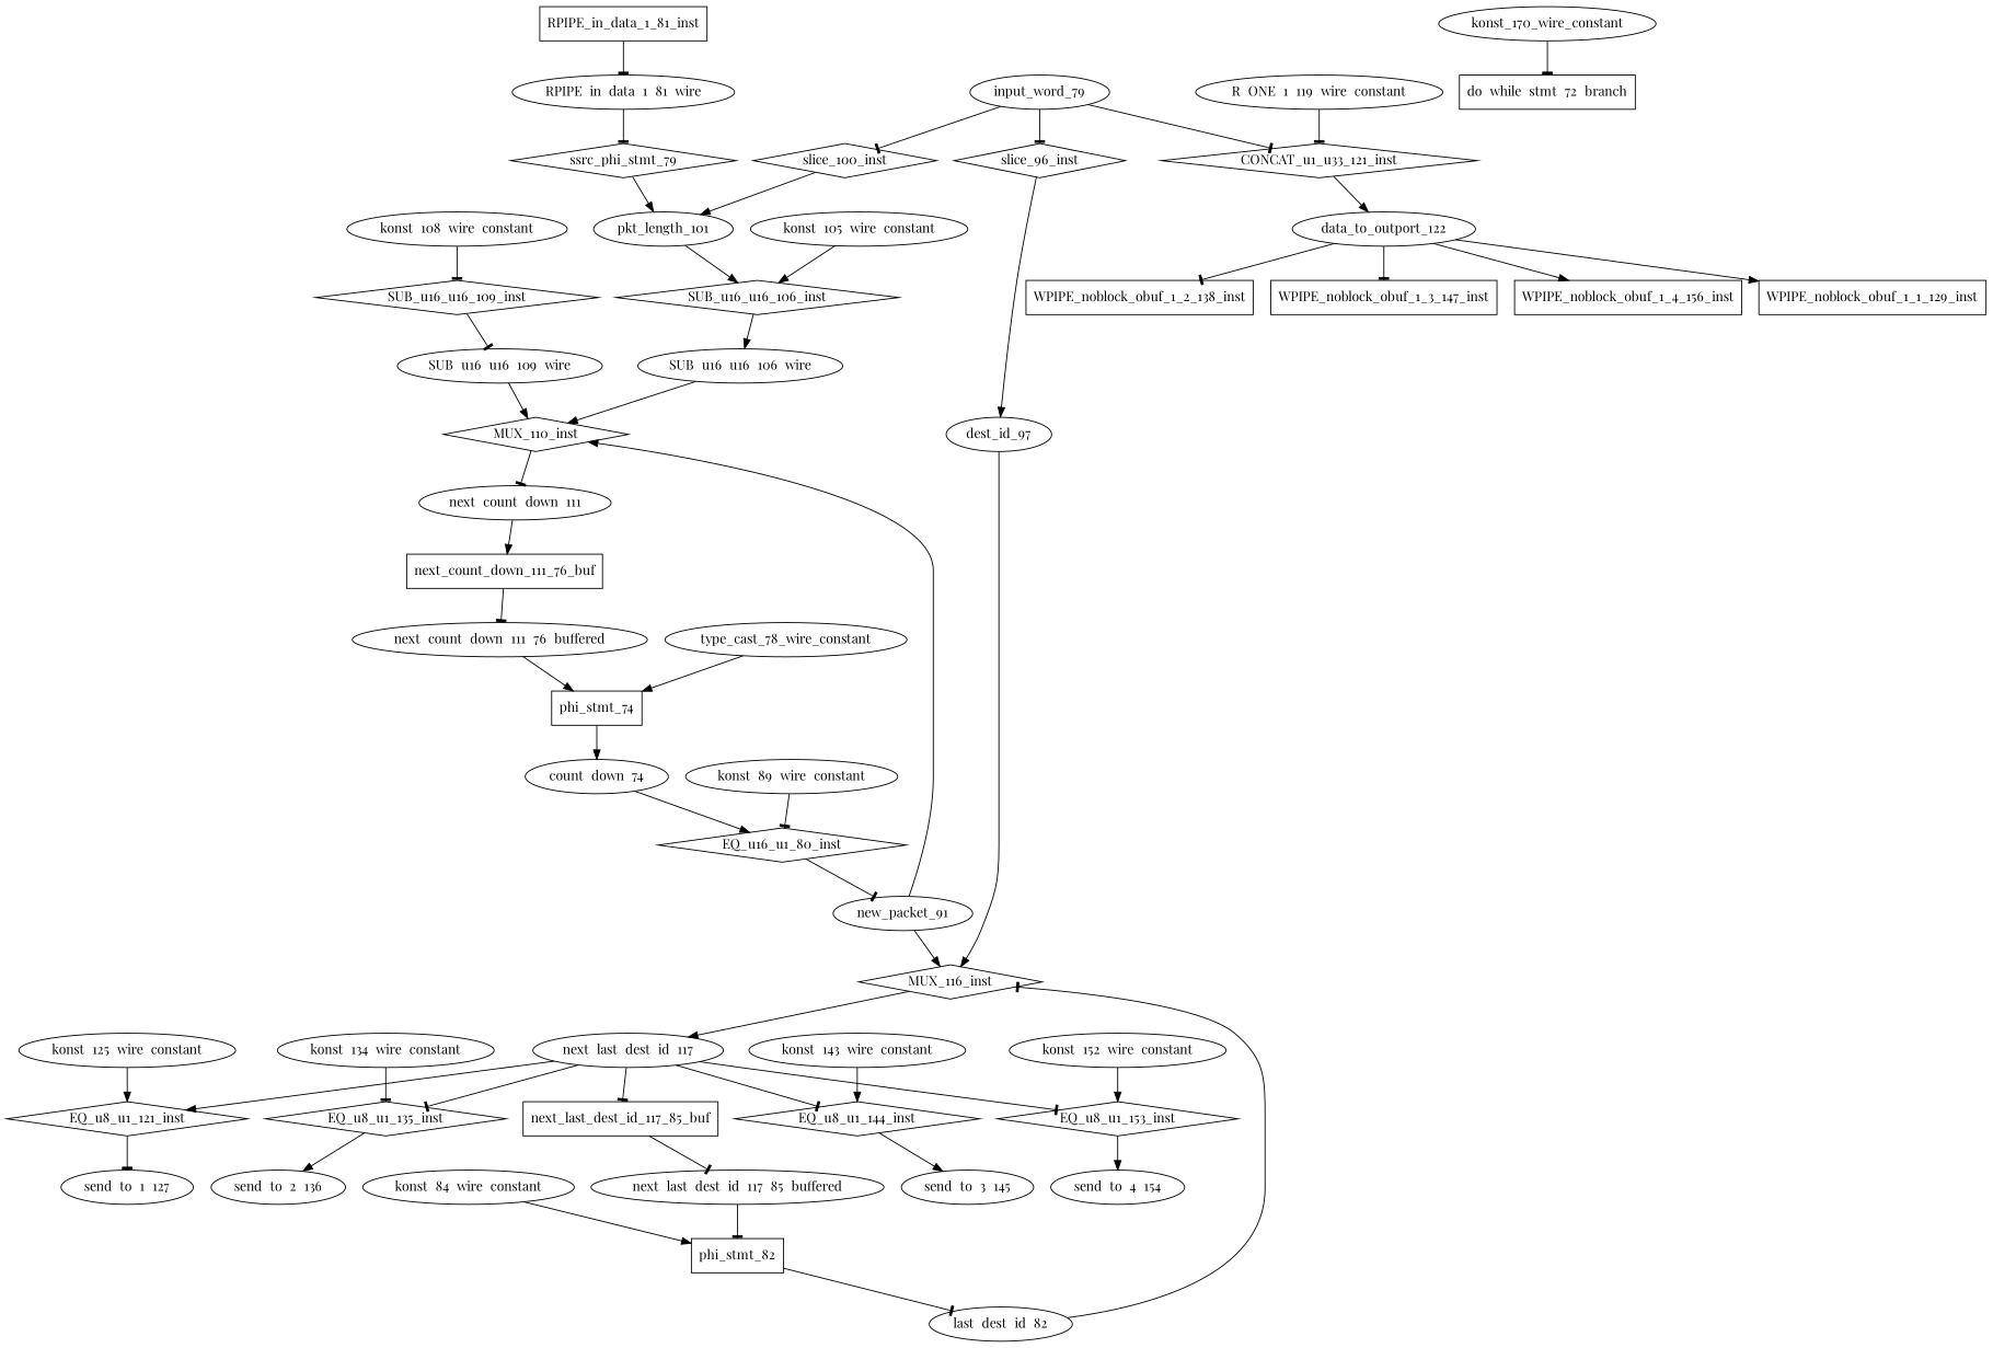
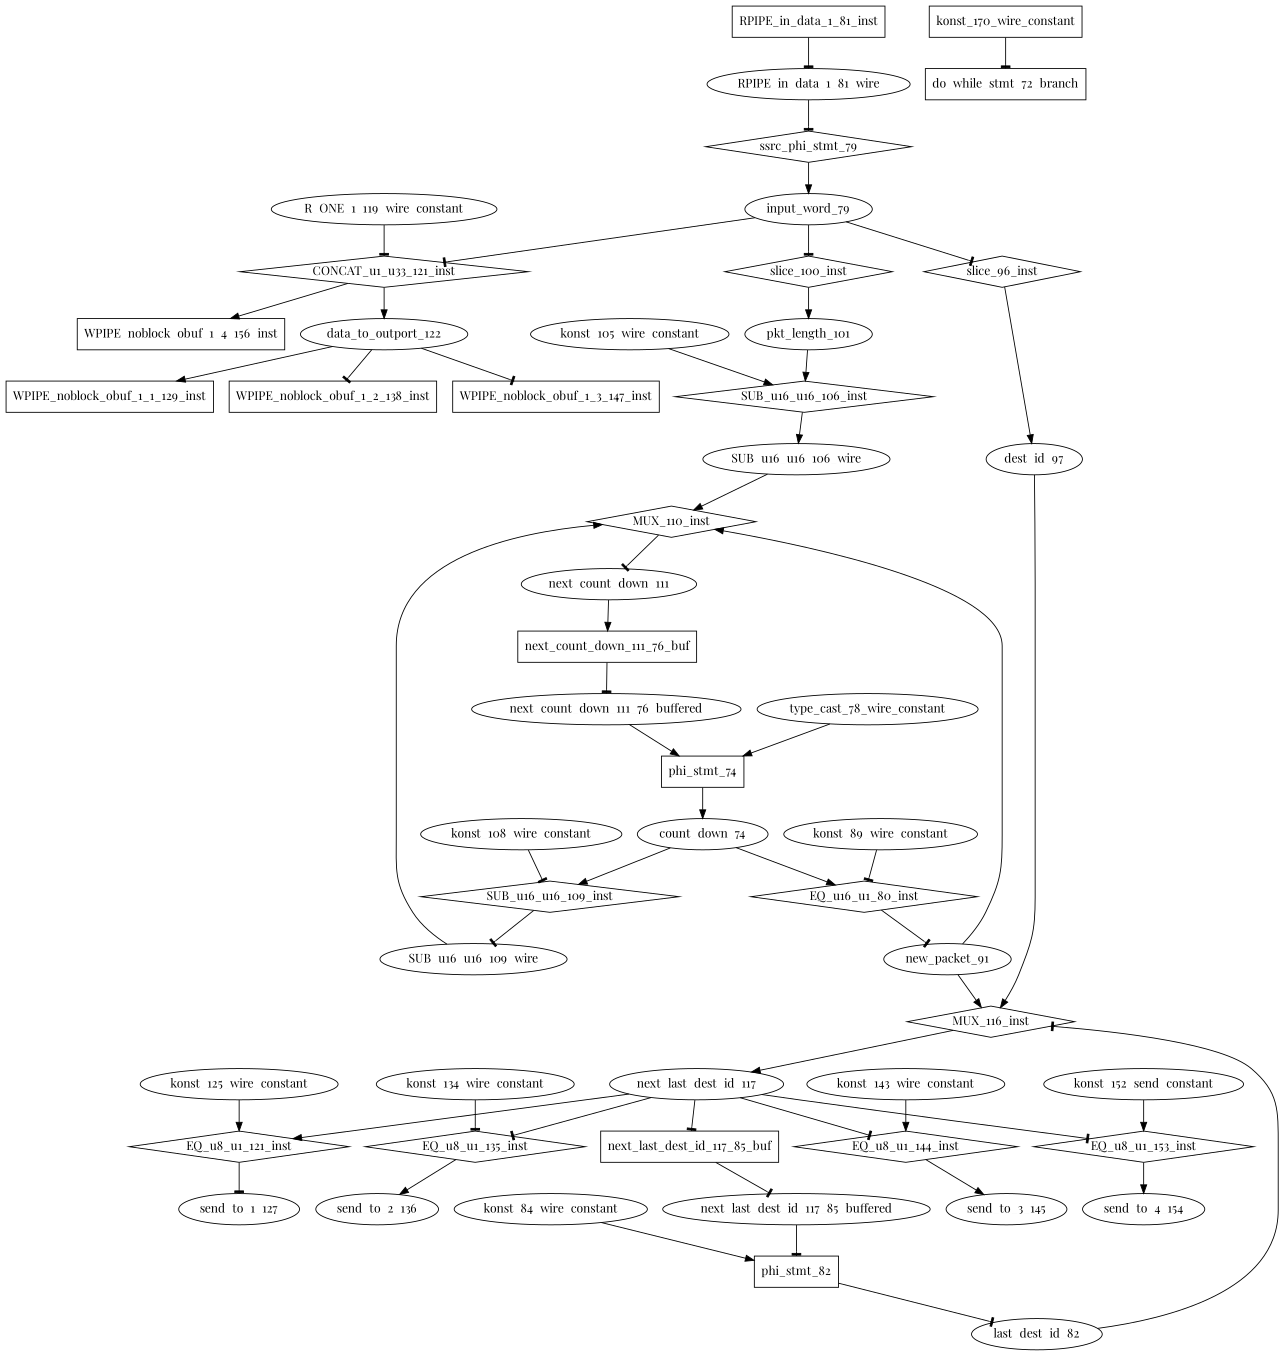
  digraph {
    fontname="Playfair Display"
    node [fontname="Playfair Display" shape=ellipse]
    edge [arrowhead=normal fontname="Playfair Display"]
    ssrc_phi_stmt_79 [shape=diamond]
    RPIPE_in_data_1_81_wire
    input_word_79
    CONCAT_u1_u33_121_inst [shape=diamond]
    R_ONE_1_119_wire_constant
    data_to_outport_122
    MUX_110_inst [shape=diamond]
    SUB_u16_u16_106_wire
    next_count_down_111
    SUB_u16_u16_109_wire
    n11 [label=EQ_u16_u1_80_inst shape=diamond]
    count_down_74
    SUB_u16_u16_109_inst [shape=diamond]
    new_packet_91
    WPIPE_noblock_obuf_1_1_129_inst [shape=rectangle]
    WPIPE_noblock_obuf_1_2_138_inst [shape=rectangle]
    WPIPE_noblock_obuf_1_3_147_inst [shape=rectangle]
    WPIPE_noblock_obuf_1_4_156_inst [shape=rectangle]
    MUX_116_inst [shape=diamond]
    dest_id_97
    next_last_dest_id_117
    slice_100_inst [shape=diamond]
    slice_96_inst [shape=diamond]
    pkt_length_101
    SUB_u16_u16_106_inst [shape=diamond]
    konst_105_wire_constant
    konst_108_wire_constant
    n28 [label=EQ_u8_u1_121_inst shape=diamond]
    konst_125_wire_constant
    send_to_1_127
    EQ_u8_u1_135_inst [shape=diamond]
    konst_134_wire_constant
    send_to_2_136
    EQ_u8_u1_144_inst [shape=diamond]
    konst_143_wire_constant
    send_to_3_145
    EQ_u8_u1_153_inst [shape=diamond]
-   konst_152_wire_constant
+   konst_152_wire_constant [label=konst_152_send_constant]
    send_to_4_154
    do_while_stmt_72_branch [shape=rectangle]
-   konst_170_wire_constant
+   konst_170_wire_constant [shape=box]
    phi_stmt_82 [shape=rectangle]
    konst_84_wire_constant
    last_dest_id_82
    konst_89_wire_constant
    next_count_down_111_76_buf [shape=rectangle]
    next_count_down_111_76_buffered
    phi_stmt_74 [shape=rectangle]
    next_last_dest_id_117_85_buf [shape=rectangle]
    next_last_dest_id_117_85_buffered
    type_cast_78_wire_constant
    RPIPE_in_data_1_81_inst [shape=rectangle]
-   ssrc_phi_stmt_79 -> pkt_length_101
+   ssrc_phi_stmt_79 -> input_word_79
    RPIPE_in_data_1_81_wire -> ssrc_phi_stmt_79 [arrowhead=tee]
    input_word_79 -> CONCAT_u1_u33_121_inst [arrowhead=tee]
    input_word_79 -> slice_100_inst [arrowhead=tee]
    input_word_79 -> slice_96_inst [arrowhead=tee]
    CONCAT_u1_u33_121_inst -> data_to_outport_122
    R_ONE_1_119_wire_constant -> CONCAT_u1_u33_121_inst [arrowhead=tee]
    data_to_outport_122 -> WPIPE_noblock_obuf_1_1_129_inst
    data_to_outport_122 -> WPIPE_noblock_obuf_1_2_138_inst [arrowhead=tee]
    data_to_outport_122 -> WPIPE_noblock_obuf_1_3_147_inst [arrowhead=tee]
-   data_to_outport_122 -> WPIPE_noblock_obuf_1_4_156_inst
+   CONCAT_u1_u33_121_inst -> WPIPE_noblock_obuf_1_4_156_inst
    MUX_110_inst -> next_count_down_111 [arrowhead=tee]
    SUB_u16_u16_106_wire -> MUX_110_inst
    next_count_down_111 -> next_count_down_111_76_buf
    SUB_u16_u16_109_wire -> MUX_110_inst
    n11 -> new_packet_91 [arrowhead=tee]
    count_down_74 -> n11
+   count_down_74 -> SUB_u16_u16_109_inst
    SUB_u16_u16_109_inst -> SUB_u16_u16_109_wire [arrowhead=tee]
    new_packet_91 -> MUX_110_inst
    new_packet_91 -> MUX_116_inst
    MUX_116_inst -> next_last_dest_id_117
    dest_id_97 -> MUX_116_inst
    next_last_dest_id_117 -> n28
    next_last_dest_id_117 -> EQ_u8_u1_135_inst [arrowhead=tee]
    next_last_dest_id_117 -> EQ_u8_u1_144_inst [arrowhead=tee]
    next_last_dest_id_117 -> EQ_u8_u1_153_inst [arrowhead=tee]
    next_last_dest_id_117 -> next_last_dest_id_117_85_buf [arrowhead=tee]
    slice_100_inst -> pkt_length_101
    slice_96_inst -> dest_id_97
    pkt_length_101 -> SUB_u16_u16_106_inst
    SUB_u16_u16_106_inst -> SUB_u16_u16_106_wire
    konst_105_wire_constant -> SUB_u16_u16_106_inst
    konst_108_wire_constant -> SUB_u16_u16_109_inst [arrowhead=tee]
    n28 -> send_to_1_127 [arrowhead=tee]
    konst_125_wire_constant -> n28
    EQ_u8_u1_135_inst -> send_to_2_136
    konst_134_wire_constant -> EQ_u8_u1_135_inst [arrowhead=tee]
    EQ_u8_u1_144_inst -> send_to_3_145
    konst_143_wire_constant -> EQ_u8_u1_144_inst
    EQ_u8_u1_153_inst -> send_to_4_154
    konst_152_wire_constant -> EQ_u8_u1_153_inst
    konst_170_wire_constant -> do_while_stmt_72_branch [arrowhead=tee]
    phi_stmt_82 -> last_dest_id_82 [arrowhead=tee]
    konst_84_wire_constant -> phi_stmt_82
    last_dest_id_82 -> MUX_116_inst [arrowhead=tee]
    konst_89_wire_constant -> n11 [arrowhead=tee]
    next_count_down_111_76_buf -> next_count_down_111_76_buffered [arrowhead=tee]
    next_count_down_111_76_buffered -> phi_stmt_74
    phi_stmt_74 -> count_down_74
    next_last_dest_id_117_85_buf -> next_last_dest_id_117_85_buffered [arrowhead=tee]
    next_last_dest_id_117_85_buffered -> phi_stmt_82 [arrowhead=tee]
    type_cast_78_wire_constant -> phi_stmt_74
    RPIPE_in_data_1_81_inst -> RPIPE_in_data_1_81_wire [arrowhead=tee]
  }
